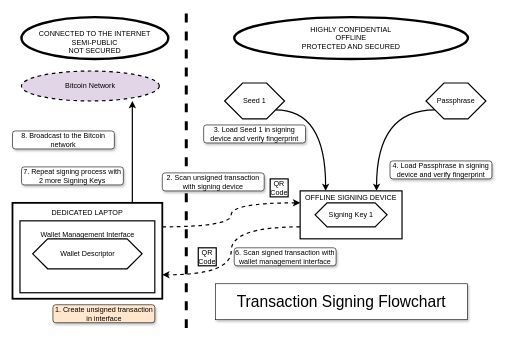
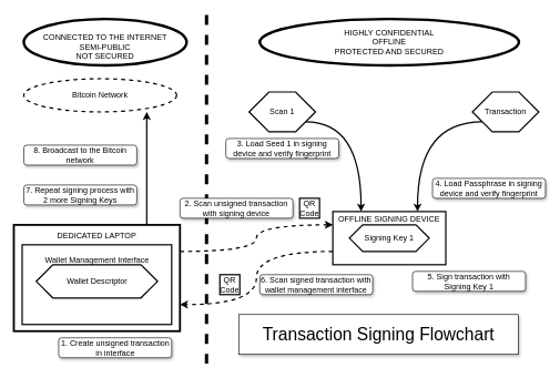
  <mxCell id="0" />
  <mxCell id="1" parent="0" />
  <mxCell id="2" value="" style="endArrow=none;dashed=1;html=1;rounded=0;strokeWidth=5;" parent="1" edge="1"><mxGeometry width="50" height="50" relative="1" as="geometry"><mxPoint x="310" y="547" as="sourcePoint" /><mxPoint x="310" y="20" as="targetPoint" /></mxGeometry></mxCell>
  <mxCell id="3" style="edgeStyle=orthogonalEdgeStyle;rounded=0;orthogonalLoop=1;jettySize=auto;html=1;exitX=0.75;exitY=0;exitDx=0;exitDy=0;entryX=0.75;entryY=1;entryDx=0;entryDy=0;strokeWidth=2;" parent="1" edge="1"><mxGeometry relative="1" as="geometry"><mxPoint x="220" y="338" as="sourcePoint" /><mxPoint x="220" y="168" as="targetPoint" /></mxGeometry></mxCell>
  <mxCell id="4" style="edgeStyle=orthogonalEdgeStyle;rounded=0;orthogonalLoop=1;jettySize=auto;html=1;exitX=1;exitY=0.25;exitDx=0;exitDy=0;entryX=0;entryY=0.25;entryDx=0;entryDy=0;curved=1;dashed=1;strokeWidth=2;" parent="1" source="5" target="10" edge="1"><mxGeometry relative="1" as="geometry" /></mxCell>
  <mxCell id="5" value="&lt;div&gt;DEDICATED LAPTOP&lt;/div&gt;&lt;div&gt;&lt;br&gt;&lt;br&gt;&lt;br&gt;&lt;br&gt;&lt;br&gt;&lt;br&gt;&lt;br&gt;&lt;br&gt;&lt;br&gt;&lt;/div&gt;" style="rounded=0;whiteSpace=wrap;html=1;strokeWidth=3;" parent="1" vertex="1"><mxGeometry x="20" y="338" width="250" height="160" as="geometry" /></mxCell>
  <mxCell id="6" value="&lt;br&gt;CONNECTED TO THE INTERNET&lt;br&gt;SEMI-PUBLIC&lt;br style=&quot;border-color: var(--border-color);&quot;&gt;NOT SECURED" style="strokeWidth=4;html=1;shape=mxgraph.flowchart.start_1;whiteSpace=wrap;" parent="1" vertex="1"><mxGeometry x="35" y="28" width="245" height="70" as="geometry" /></mxCell>
  <mxCell id="7" style="edgeStyle=orthogonalEdgeStyle;rounded=0;orthogonalLoop=1;jettySize=auto;html=1;exitX=0;exitY=0;exitDx=15;exitDy=45;exitPerimeter=0;entryX=0.75;entryY=0;entryDx=0;entryDy=0;curved=1;strokeWidth=2;" parent="1" source="8" target="10" edge="1"><mxGeometry relative="1" as="geometry" /></mxCell>
- <mxCell id="8" value="Passphrase" style="whiteSpace=wrap;html=1;shape=mxgraph.basic.octagon2;align=center;verticalAlign=middle;dx=15;strokeWidth=2;" parent="1" vertex="1"><mxGeometry x="710" y="138" width="100" height="60" as="geometry" /></mxCell>
+ <mxCell id="8" value="Transaction" style="whiteSpace=wrap;html=1;shape=mxgraph.basic.octagon2;align=center;verticalAlign=middle;dx=15;strokeWidth=2;" parent="1" vertex="1"><mxGeometry x="710" y="138" width="100" height="60" as="geometry" /></mxCell>
  <mxCell id="9" style="edgeStyle=orthogonalEdgeStyle;rounded=0;orthogonalLoop=1;jettySize=auto;html=1;exitX=0;exitY=0.75;exitDx=0;exitDy=0;entryX=1;entryY=0.75;entryDx=0;entryDy=0;curved=1;dashed=1;strokeWidth=2;" parent="1" source="10" target="5" edge="1"><mxGeometry relative="1" as="geometry" /></mxCell>
  <mxCell id="10" value="OFFLINE SIGNING DEVICE&lt;br&gt;&lt;div&gt;&lt;br&gt;&lt;/div&gt;&lt;div&gt;&lt;br&gt;&lt;/div&gt;&lt;div&gt;&lt;br&gt;&lt;/div&gt;&lt;div&gt;&lt;br&gt;&lt;/div&gt;" style="rounded=0;whiteSpace=wrap;html=1;strokeWidth=2;" parent="1" vertex="1"><mxGeometry x="500" y="318" width="170" height="80" as="geometry" /></mxCell>
  <mxCell id="11" value="HIGHLY CONFIDENTIAL&lt;div&gt;OFFLINE&lt;br&gt;PROTECTED AND SECURED&lt;/div&gt;" style="strokeWidth=4;html=1;shape=mxgraph.flowchart.start_1;whiteSpace=wrap;" parent="1" vertex="1"><mxGeometry x="390" y="28" width="390" height="70" as="geometry" /></mxCell>
  <mxCell id="12" value="&lt;div&gt;Wallet Management Interface&lt;br&gt;&lt;br&gt;&lt;br&gt;&lt;br&gt;&lt;br&gt;&lt;br&gt;&lt;/div&gt;" style="rounded=0;whiteSpace=wrap;html=1;strokeWidth=2;" parent="1" vertex="1"><mxGeometry x="32.5" y="368" width="225" height="120" as="geometry" /></mxCell>
  <mxCell id="13" value="Wallet Descriptor" style="whiteSpace=wrap;html=1;shape=mxgraph.basic.octagon2;align=center;verticalAlign=middle;dx=15;strokeWidth=2;" parent="1" vertex="1"><mxGeometry x="53.75" y="398" width="182.5" height="50" as="geometry" /></mxCell>
- <mxCell id="14" value="Bitcoin Network" style="ellipse;whiteSpace=wrap;html=1;dashed=1;strokeWidth=2;fillColor=#e1d5e7;" parent="1" vertex="1"><mxGeometry x="35" y="118" width="230" height="50" as="geometry" /></mxCell>
+ <mxCell id="14" value="Bitcoin Network" style="ellipse;whiteSpace=wrap;html=1;dashed=1;strokeWidth=2;" parent="1" vertex="1"><mxGeometry x="35" y="118" width="230" height="50" as="geometry" /></mxCell>
  <mxCell id="15" value="Signing Key 1" style="shape=hexagon;perimeter=hexagonPerimeter2;whiteSpace=wrap;html=1;fixedSize=1;strokeWidth=2;" parent="1" vertex="1"><mxGeometry x="525" y="338" width="120" height="40" as="geometry" /></mxCell>
  <mxCell id="16" style="edgeStyle=orthogonalEdgeStyle;rounded=0;orthogonalLoop=1;jettySize=auto;html=1;exitX=0;exitY=0;exitDx=85;exitDy=45;exitPerimeter=0;entryX=0.25;entryY=0;entryDx=0;entryDy=0;curved=1;strokeWidth=2;" parent="1" source="17" target="10" edge="1"><mxGeometry relative="1" as="geometry" /></mxCell>
- <mxCell id="17" value="Seed 1" style="whiteSpace=wrap;html=1;shape=mxgraph.basic.octagon2;align=center;verticalAlign=middle;dx=15;strokeWidth=2;" parent="1" vertex="1"><mxGeometry x="374" y="138" width="100" height="60" as="geometry" /></mxCell>
- <mxCell id="18" value="2. Scan unsigned transaction with signing device" style="rounded=1;whiteSpace=wrap;html=1;shadow=1;glass=0;" parent="1" vertex="1"><mxGeometry x="270" y="288" width="170" height="30" as="geometry" /></mxCell>
+ <mxCell id="17" value="Scan 1" style="whiteSpace=wrap;html=1;shape=mxgraph.basic.octagon2;align=center;verticalAlign=middle;dx=15;strokeWidth=2;" parent="1" vertex="1"><mxGeometry x="374" y="138" width="100" height="60" as="geometry" /></mxCell>
+ <mxCell id="18" value="2. Scan unsigned transaction with signing device" style="rounded=1;whiteSpace=wrap;html=1;shadow=1;glass=0;" parent="1" vertex="1"><mxGeometry x="270" y="298" width="170" height="30" as="geometry" /></mxCell>
  <mxCell id="19" value="QR Code" style="whiteSpace=wrap;html=1;aspect=fixed;strokeWidth=2;" parent="1" vertex="1"><mxGeometry x="450" y="298" width="30" height="30" as="geometry" /></mxCell>
- <mxCell id="20" value="1. Create unsigned transaction in interface" style="rounded=1;whiteSpace=wrap;html=1;shadow=1;glass=0;fillColor=#ffe6cc;" parent="1" vertex="1"><mxGeometry x="87.5" y="508" width="170" height="30" as="geometry" /></mxCell>
+ <mxCell id="20" value="1. Create unsigned transaction in interface" style="rounded=1;whiteSpace=wrap;html=1;shadow=1;glass=0;" parent="1" vertex="1"><mxGeometry x="87.5" y="508" width="170" height="30" as="geometry" /></mxCell>
  <mxCell id="21" value="3. Load Seed 1 in signing device and verify fingerprint" style="rounded=1;whiteSpace=wrap;html=1;shadow=1;glass=0;" parent="1" vertex="1"><mxGeometry x="339" y="208" width="170" height="30" as="geometry" /></mxCell>
  <mxCell id="22" value="4. Load Passphrase in signing device and verify fingerprint" style="rounded=1;whiteSpace=wrap;html=1;shadow=1;glass=0;" parent="1" vertex="1"><mxGeometry x="650" y="268" width="170" height="30" as="geometry" /></mxCell>
+ <mxCell id="23" value="5. Sign transaction with &lt;br&gt;Signing Key 1" style="rounded=1;whiteSpace=wrap;html=1;shadow=1;glass=0;" parent="1" vertex="1"><mxGeometry x="620" y="408" width="170" height="30" as="geometry" /></mxCell>
  <mxCell id="24" value="6. Scan signed transaction with wallet management interface" style="rounded=1;whiteSpace=wrap;html=1;shadow=1;glass=0;" parent="1" vertex="1"><mxGeometry x="390" y="413" width="170" height="30" as="geometry" /></mxCell>
  <mxCell id="25" value="QR Code" style="whiteSpace=wrap;html=1;aspect=fixed;strokeWidth=2;" parent="1" vertex="1"><mxGeometry x="330" y="413" width="30" height="30" as="geometry" /></mxCell>
  <mxCell id="26" value="7. Repeat signing process with 2 more Signing Keys" style="rounded=1;whiteSpace=wrap;html=1;shadow=1;glass=0;" parent="1" vertex="1"><mxGeometry x="35" y="278" width="170" height="30" as="geometry" /></mxCell>
- <mxCell id="27" value="8. Broadcast to the Bitcoin network" style="rounded=1;whiteSpace=wrap;html=1;shadow=1;glass=0;" parent="1" vertex="1"><mxGeometry x="20" y="218" width="170" height="30" as="geometry" /></mxCell>
+ <mxCell id="27" value="8. Broadcast to the Bitcoin network" style="rounded=1;whiteSpace=wrap;html=1;shadow=1;glass=0;" parent="1" vertex="1"><mxGeometry x="35" y="218" width="170" height="30" as="geometry" /></mxCell>
  <mxCell id="28" value="&lt;font style=&quot;font-size: 26px;&quot;&gt;Transaction Signing Flowchart&lt;/font&gt;" style="rounded=0;whiteSpace=wrap;html=1;shadow=1;" vertex="1" parent="1"><mxGeometry x="359" y="473" width="420" height="60" as="geometry" /></mxCell>
